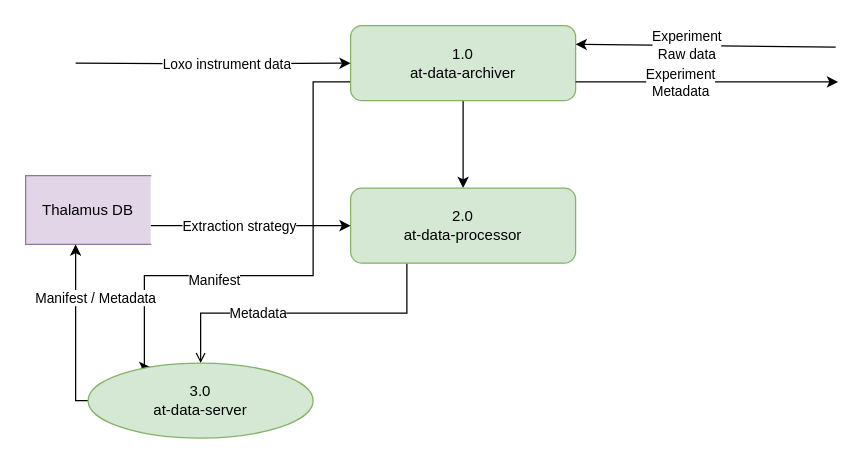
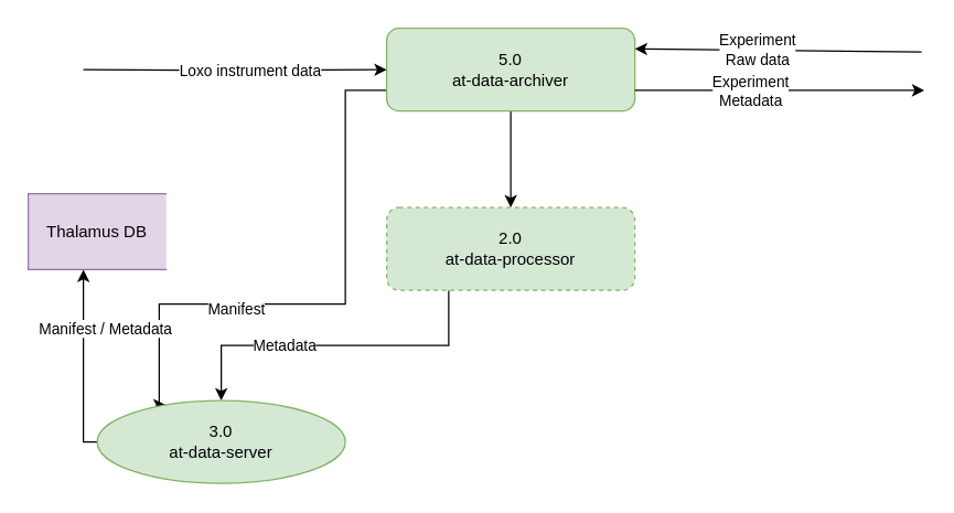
  <mxCell id="0" />
  <mxCell id="1" parent="0" />
  <mxCell id="2" style="edgeStyle=orthogonalEdgeStyle;rounded=0;orthogonalLoop=1;jettySize=auto;html=1;exitX=0.5;exitY=1;exitDx=0;exitDy=0;entryX=0.5;entryY=0;entryDx=0;entryDy=0;" parent="1" source="5" target="14" edge="1"><mxGeometry relative="1" as="geometry" /></mxCell>
  <mxCell id="3" style="edgeStyle=orthogonalEdgeStyle;rounded=0;orthogonalLoop=1;jettySize=auto;html=1;exitX=0;exitY=0.75;exitDx=0;exitDy=0;entryX=0.25;entryY=0;entryDx=0;entryDy=0;" parent="1" source="5" target="20" edge="1"><mxGeometry relative="1" as="geometry"><Array as="points"><mxPoint x="250" y="65" /><mxPoint x="250" y="220" /><mxPoint x="115" y="220" /></Array></mxGeometry></mxCell>
  <mxCell id="4" value="Manifest" style="edgeLabel;html=1;align=center;verticalAlign=middle;resizable=0;points=[];" parent="3" vertex="1" connectable="0"><mxGeometry x="-0.328" y="-1" relative="1" as="geometry"><mxPoint x="-79" y="54" as="offset" /></mxGeometry></mxCell>
- <mxCell id="5" value="1.0&lt;br&gt;at-data-archiver" style="rounded=1;whiteSpace=wrap;html=1;fillColor=#d5e8d4;strokeColor=#82b366;" parent="1" vertex="1"><mxGeometry x="280" y="20" width="180" height="60" as="geometry" /></mxCell>
+ <mxCell id="5" value="5.0&lt;br&gt;at-data-archiver" style="rounded=1;whiteSpace=wrap;html=1;fillColor=#d5e8d4;strokeColor=#82b366;" parent="1" vertex="1"><mxGeometry x="280" y="20" width="180" height="60" as="geometry" /></mxCell>
  <mxCell id="6" value="" style="endArrow=classic;html=1;rounded=0;entryX=1;entryY=0.25;entryDx=0;entryDy=0;exitX=-0.015;exitY=0.339;exitDx=0;exitDy=0;exitPerimeter=0;" parent="1" target="5" edge="1"><mxGeometry width="50" height="50" relative="1" as="geometry"><mxPoint x="668.05" y="37.12" as="sourcePoint" /><mxPoint x="440" y="280" as="targetPoint" /></mxGeometry></mxCell>
  <mxCell id="7" value="Experiment&lt;br style=&quot;border-color: var(--border-color);&quot;&gt;Raw data" style="edgeLabel;html=1;align=center;verticalAlign=middle;resizable=0;points=[];" parent="6" vertex="1" connectable="0"><mxGeometry x="0.15" relative="1" as="geometry"><mxPoint as="offset" /></mxGeometry></mxCell>
  <mxCell id="8" value="" style="endArrow=classic;html=1;rounded=0;exitX=1;exitY=0.75;exitDx=0;exitDy=0;" parent="1" source="5" edge="1"><mxGeometry width="50" height="50" relative="1" as="geometry"><mxPoint x="710" y="80" as="sourcePoint" /><mxPoint x="670" y="65" as="targetPoint" /></mxGeometry></mxCell>
  <mxCell id="9" value="Experiment&lt;br style=&quot;border-color: var(--border-color);&quot;&gt;Metadata" style="edgeLabel;html=1;align=center;verticalAlign=middle;resizable=0;points=[];" parent="8" vertex="1" connectable="0"><mxGeometry x="-0.21" relative="1" as="geometry"><mxPoint as="offset" /></mxGeometry></mxCell>
  <mxCell id="10" style="edgeStyle=orthogonalEdgeStyle;rounded=0;orthogonalLoop=1;jettySize=auto;html=1;entryX=0;entryY=0.5;entryDx=0;entryDy=0;" parent="1" target="5" edge="1"><mxGeometry relative="1" as="geometry"><mxPoint x="60" y="50" as="sourcePoint" /></mxGeometry></mxCell>
  <mxCell id="11" value="Loxo instrument data" style="edgeLabel;html=1;align=center;verticalAlign=middle;resizable=0;points=[];" parent="10" vertex="1" connectable="0"><mxGeometry x="-0.218" y="1" relative="1" as="geometry"><mxPoint x="34" y="1" as="offset" /></mxGeometry></mxCell>
- <mxCell id="12" style="edgeStyle=orthogonalEdgeStyle;rounded=0;orthogonalLoop=1;jettySize=auto;html=1;exitX=0.25;exitY=1;exitDx=0;exitDy=0;entryX=0.5;entryY=0;entryDx=0;entryDy=0;endArrow=open;" parent="1" source="14" target="20" edge="1"><mxGeometry relative="1" as="geometry" /></mxCell>
+ <mxCell id="12" style="edgeStyle=orthogonalEdgeStyle;rounded=0;orthogonalLoop=1;jettySize=auto;html=1;exitX=0.25;exitY=1;exitDx=0;exitDy=0;entryX=0.5;entryY=0;entryDx=0;entryDy=0;" parent="1" source="14" target="20" edge="1"><mxGeometry relative="1" as="geometry" /></mxCell>
  <mxCell id="13" value="Metadata" style="edgeLabel;html=1;align=center;verticalAlign=middle;resizable=0;points=[];" parent="12" vertex="1" connectable="0"><mxGeometry x="0.306" y="-1" relative="1" as="geometry"><mxPoint as="offset" /></mxGeometry></mxCell>
- <mxCell id="14" value="2.0&lt;br&gt;at-data-processor" style="rounded=1;whiteSpace=wrap;html=1;fillColor=#d5e8d4;strokeColor=#82b366;" parent="1" vertex="1"><mxGeometry x="280" y="150" width="180" height="60" as="geometry" /></mxCell>
- <mxCell id="15" style="edgeStyle=orthogonalEdgeStyle;rounded=0;orthogonalLoop=1;jettySize=auto;html=1;entryX=0;entryY=0.5;entryDx=0;entryDy=0;" parent="1" source="17" target="14" edge="1"><mxGeometry relative="1" as="geometry"><Array as="points"><mxPoint x="170" y="180" /><mxPoint x="170" y="180" /></Array></mxGeometry></mxCell>
- <mxCell id="16" value="Extraction strategy" style="edgeLabel;html=1;align=center;verticalAlign=middle;resizable=0;points=[];" parent="15" vertex="1" connectable="0"><mxGeometry x="0.2" relative="1" as="geometry"><mxPoint x="-26" as="offset" /></mxGeometry></mxCell>
+ <mxCell id="14" value="2.0&lt;br&gt;at-data-processor" style="rounded=1;whiteSpace=wrap;html=1;fillColor=#d5e8d4;strokeColor=#82b366;dashed=1;" parent="1" vertex="1"><mxGeometry x="280" y="150" width="180" height="60" as="geometry" /></mxCell>
  <mxCell id="17" value="Thalamus DB" style="html=1;dashed=0;whiteSpace=wrap;shape=partialRectangle;right=0;fillColor=#e1d5e7;strokeColor=#9673a6;" parent="1" vertex="1"><mxGeometry x="20" y="140" width="100" height="55" as="geometry" /></mxCell>
  <mxCell id="18" style="edgeStyle=orthogonalEdgeStyle;rounded=0;orthogonalLoop=1;jettySize=auto;html=1;exitX=0;exitY=0.5;exitDx=0;exitDy=0;" edge="1" parent="1" source="20"><mxGeometry relative="1" as="geometry"><mxPoint x="60" y="195" as="targetPoint" /><Array as="points"><mxPoint x="60" y="320" /><mxPoint x="60" y="195" /></Array></mxGeometry></mxCell>
  <mxCell id="19" value="Manifest / Metadata" style="edgeLabel;html=1;align=center;verticalAlign=middle;resizable=0;points=[];" vertex="1" connectable="0" parent="18"><mxGeometry x="0.373" relative="1" as="geometry"><mxPoint x="15" as="offset" /></mxGeometry></mxCell>
  <mxCell id="20" value="3.0&lt;br&gt;at-data-server" style="ellipse;whiteSpace=wrap;html=1;fillColor=#d5e8d4;strokeColor=#82b366;" parent="1" vertex="1"><mxGeometry x="70" y="290" width="180" height="60" as="geometry" /></mxCell>
